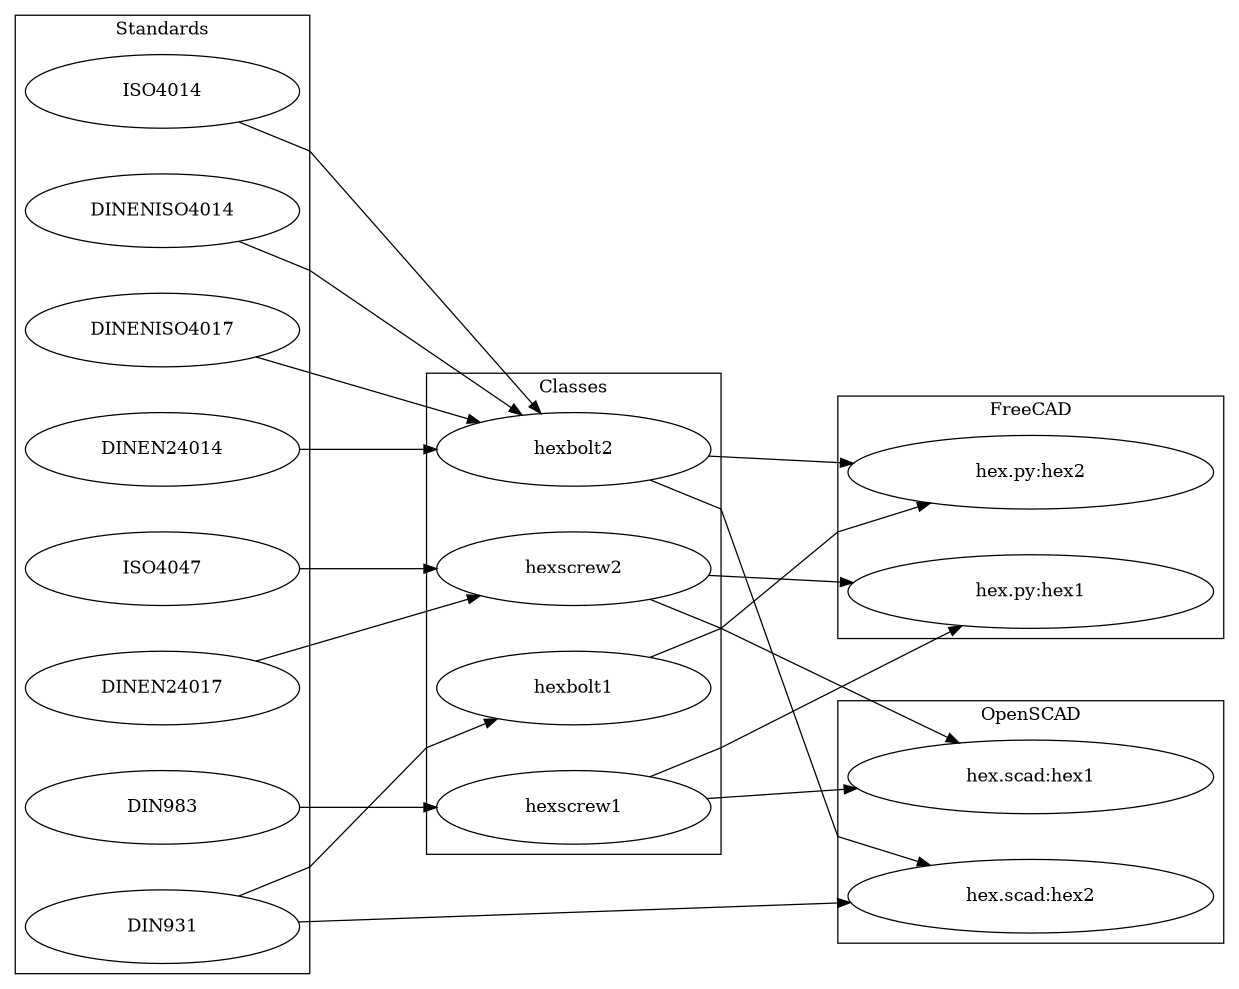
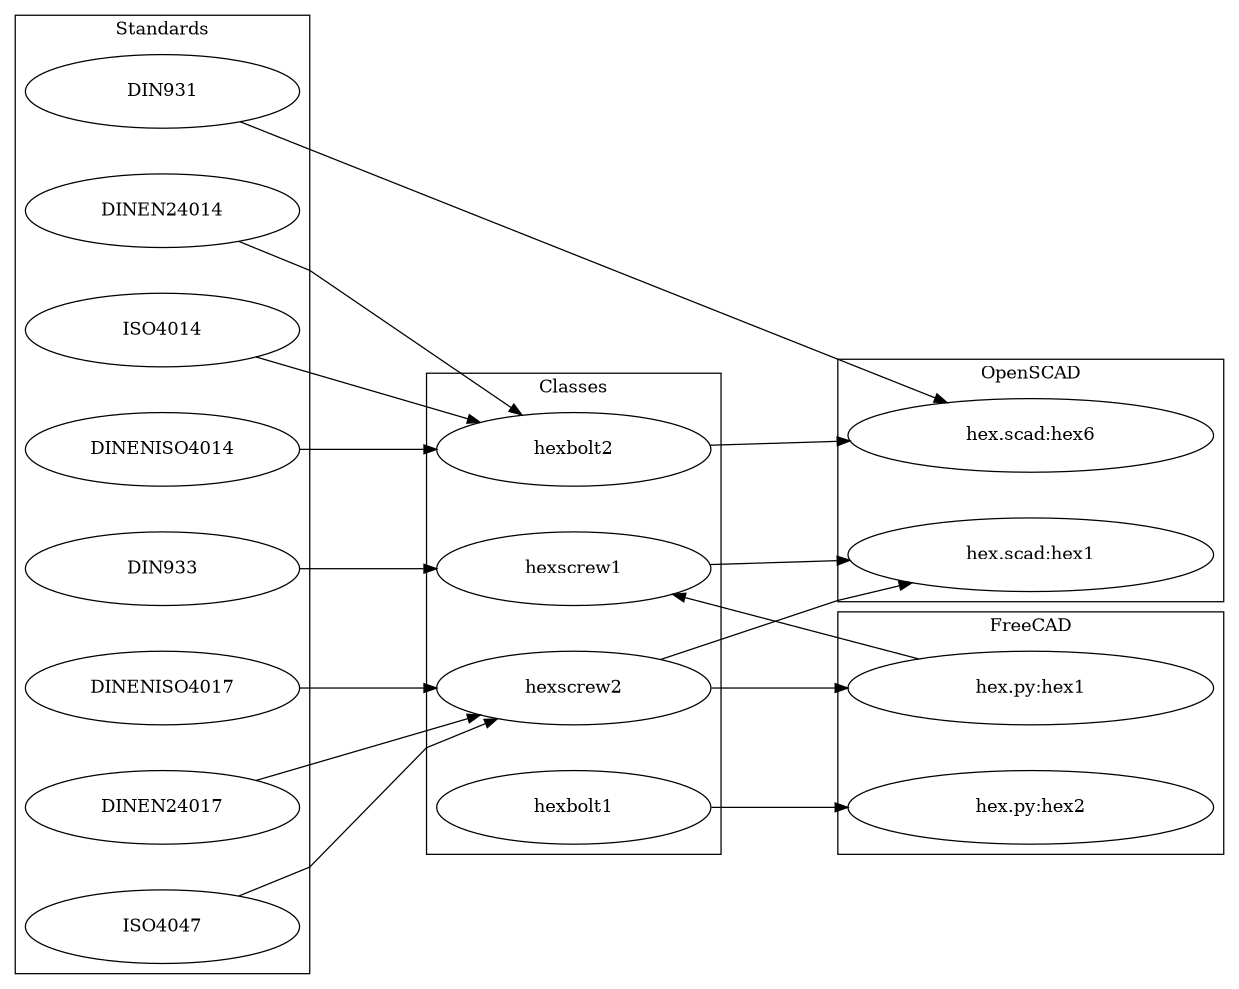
  digraph {
    nodesep=0.5
    rankdir=LR
    ranksep=1.5
    splines=polyline
    node [fixedsize=true]
    hexscrew1 [height=0.8 width=3]
    hexscrew2 [height=0.8 width=3]
    hexbolt1 [height=0.8 width=3]
    hexbolt2 [height=0.8 width=3]
-   DIN933 [height=0.8 width=3 label=DIN983]
+   DIN933 [height=0.8 width=3]
    n6 [height=0.8 label=ISO4047 width=3]
    DINENISO4017 [height=0.8 width=3]
    DINEN24017 [height=0.8 width=3]
    DIN931 [height=0.8 width=3]
    ISO4014 [height=0.8 width=3]
    DINENISO4014 [height=0.8 width=3]
    DINEN24014 [height=0.8 width=3]
    "hex.py:hex1" [height=0.8 width=4]
    "hex.py:hex2" [height=0.8 width=4]
    "hex.scad:hex1" [height=0.8 width=4]
-   "hex.scad:hex2" [height=0.8 width=4]
+   "hex.scad:hex2" [height=0.8 width=4 label="hex.scad:hex6"]
    subgraph cluster_1 {
      label=Classes
      hexscrew1
      hexscrew2
      hexbolt1
      hexbolt2
    }
    subgraph cluster_2 {
      label=Standards
      DIN933
      n6
      DINENISO4017
      DINEN24017
      DIN931
      ISO4014
      DINENISO4014
      DINEN24014
    }
    subgraph cluster_3 {
      label=FreeCAD
      "hex.py:hex1"
      "hex.py:hex2"
    }
    subgraph cluster_4 {
      label=OpenSCAD
      "hex.scad:hex1"
      "hex.scad:hex2"
    }
-   hexscrew1 -> "hex.py:hex1"
+   "hex.py:hex1" -> hexscrew1
    hexscrew1 -> "hex.scad:hex1"
    hexscrew2 -> "hex.py:hex1"
    hexscrew2 -> "hex.scad:hex1"
    hexbolt1 -> "hex.py:hex2"
-   hexbolt2 -> "hex.py:hex2"
    hexbolt2 -> "hex.scad:hex2"
    DIN933 -> hexscrew1
    n6 -> hexscrew2
-   DINENISO4017 -> hexbolt2
+   DINENISO4017 -> hexscrew2
    DINEN24017 -> hexscrew2
-   DIN931 -> hexbolt1
    DIN931 -> "hex.scad:hex2"
    ISO4014 -> hexbolt2
    DINENISO4014 -> hexbolt2
    DINEN24014 -> hexbolt2
  }
